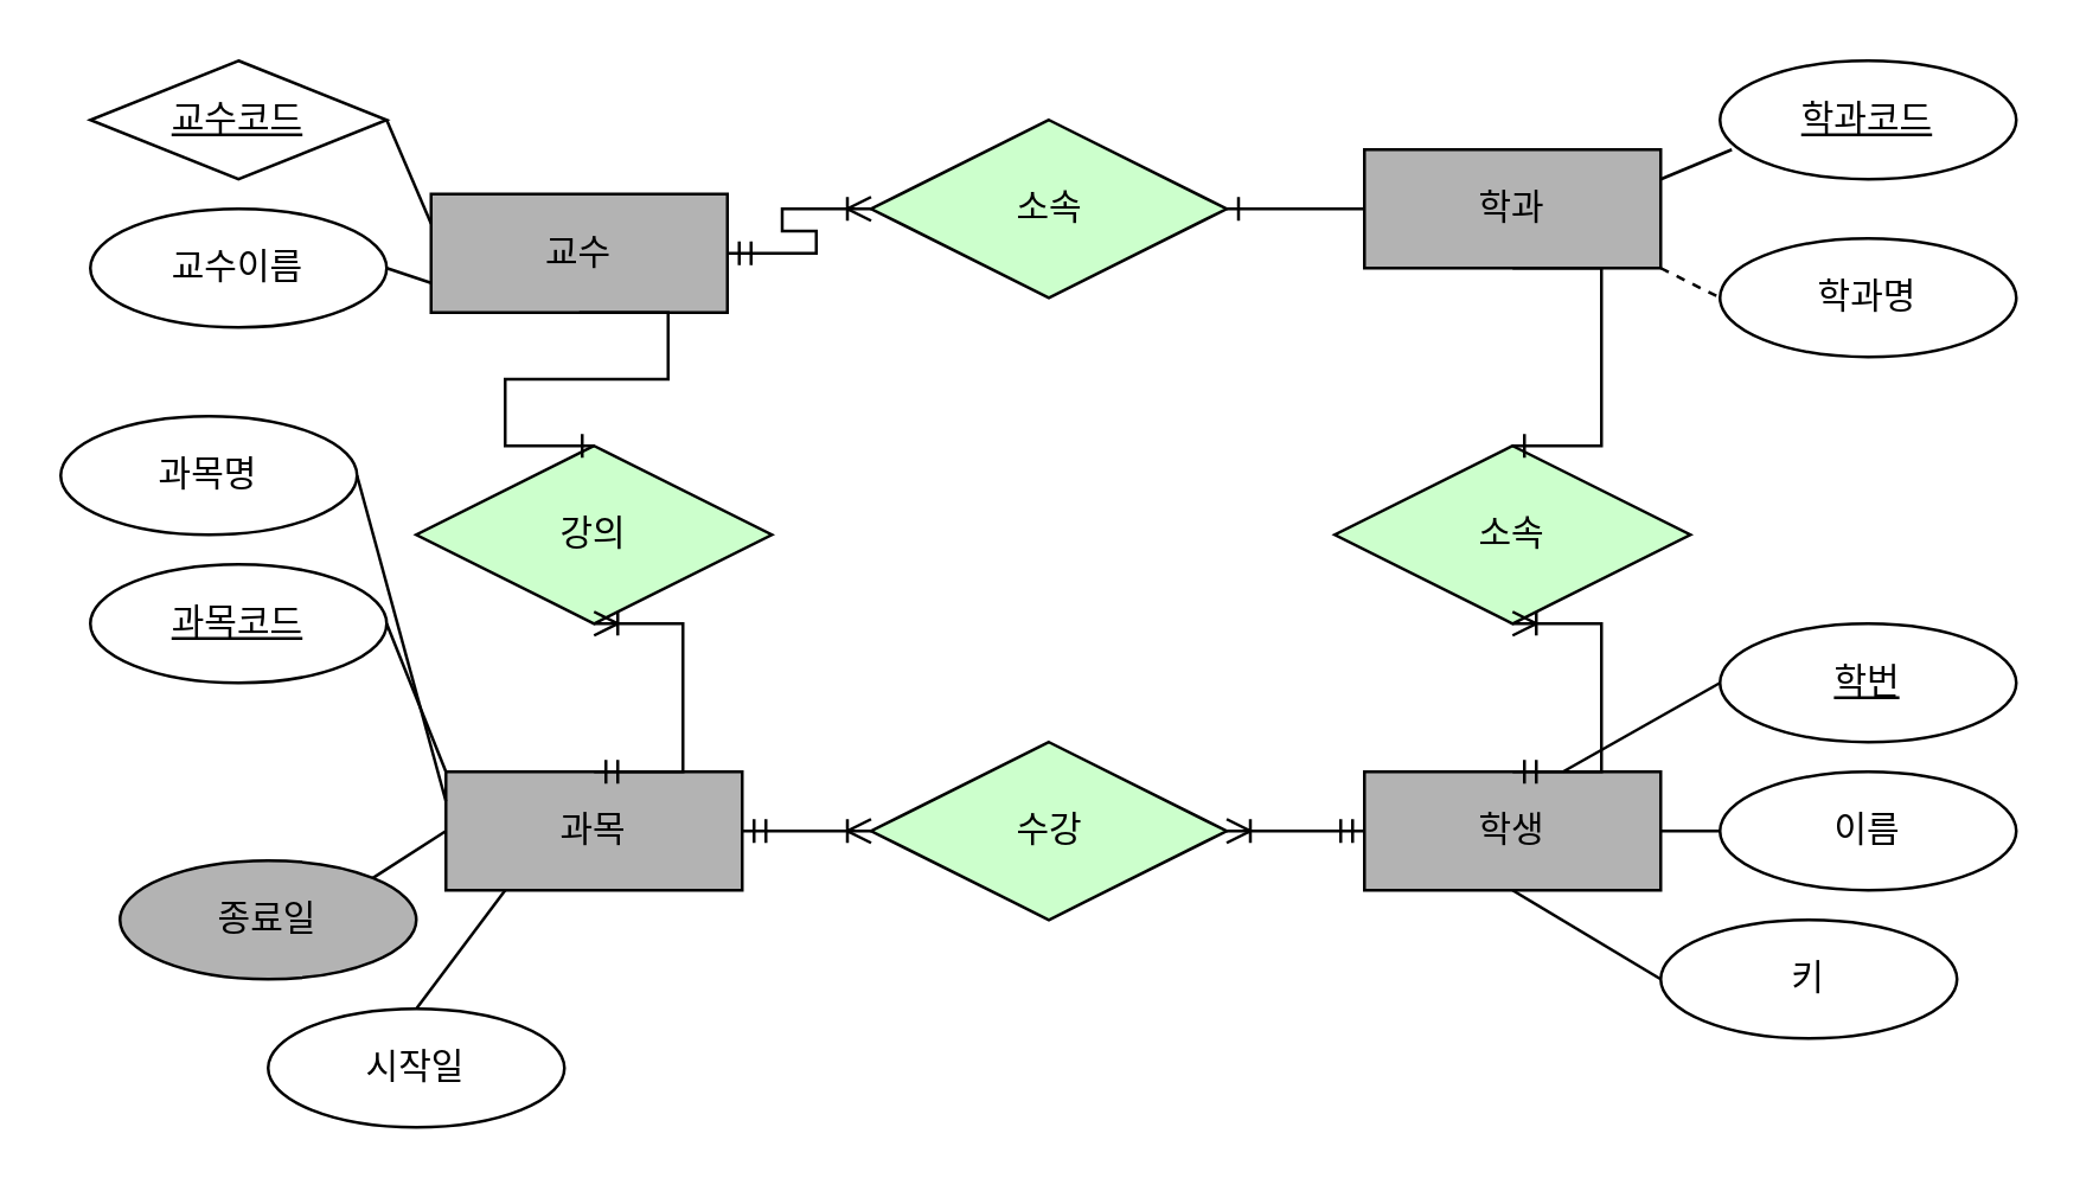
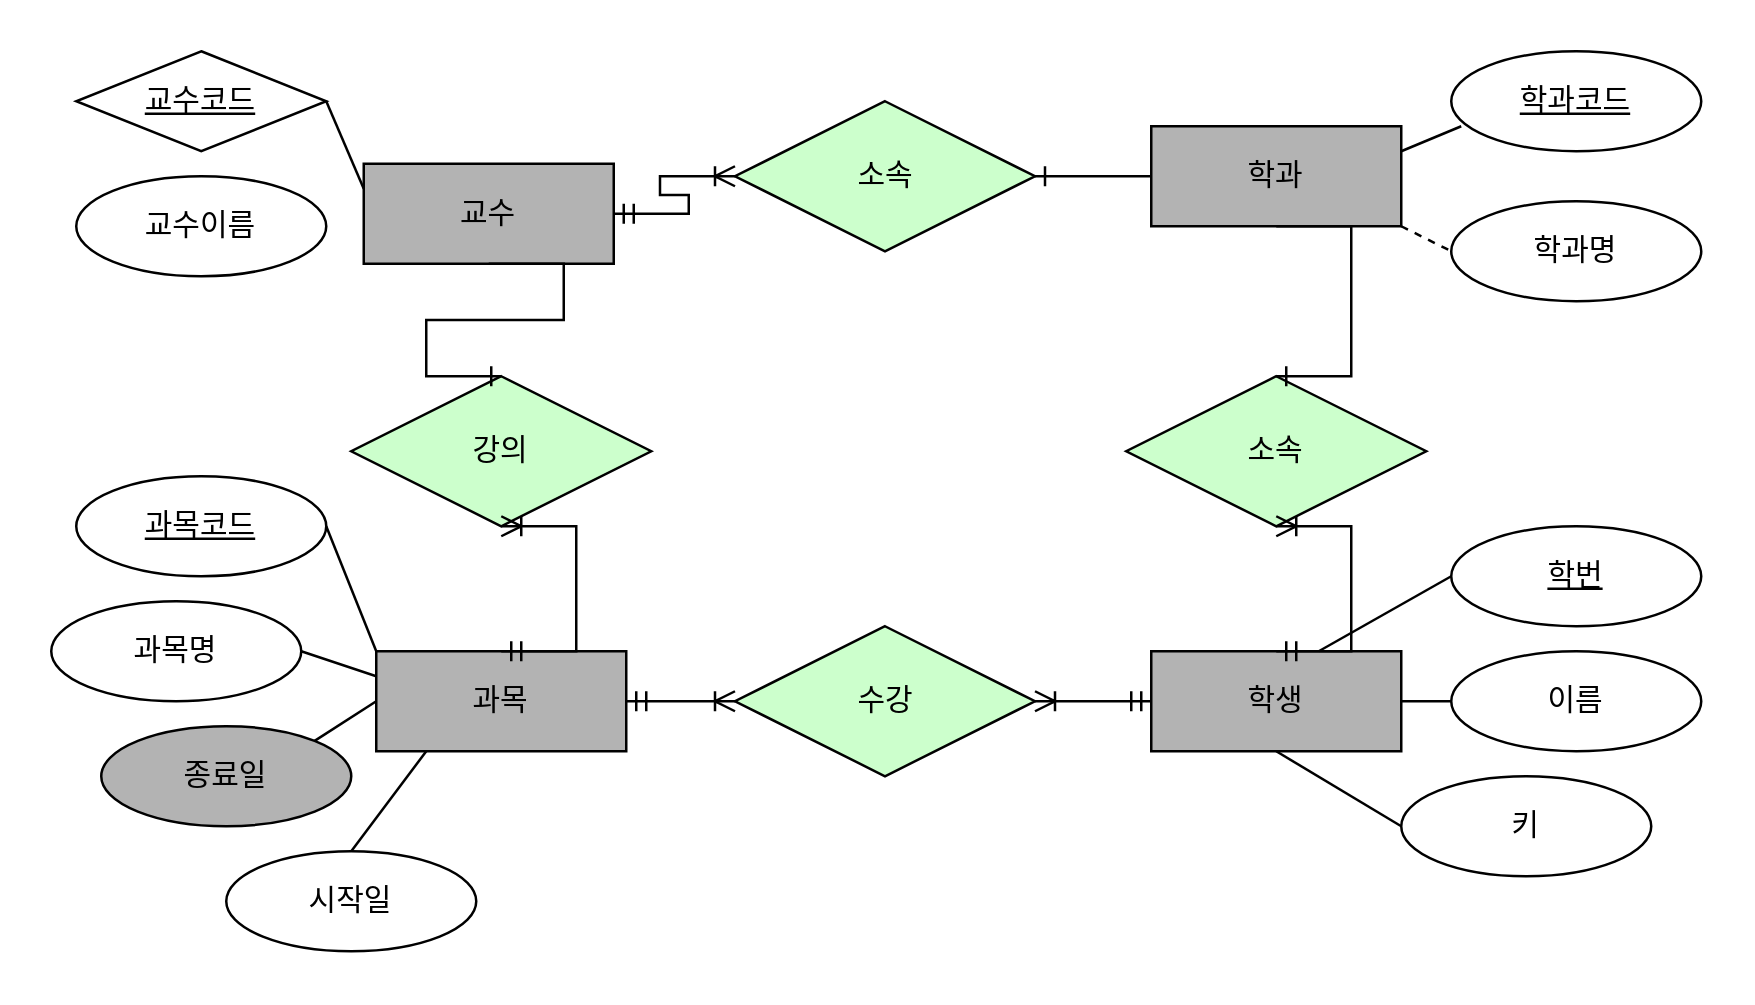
  <mxCell id="0" />
  <mxCell id="1" parent="0" />
  <mxCell id="2" value="학생" style="whiteSpace=wrap;html=1;align=center;fillColor=#B3B3B3;" vertex="1" parent="1"><mxGeometry x="460" y="260" width="100" height="40" as="geometry" /></mxCell>
  <mxCell id="3" value="과목" style="whiteSpace=wrap;html=1;align=center;fillColor=#B3B3B3;" vertex="1" parent="1"><mxGeometry x="150" y="260" width="100" height="40" as="geometry" /></mxCell>
  <mxCell id="4" value="학과" style="whiteSpace=wrap;html=1;align=center;fillColor=#B3B3B3;" vertex="1" parent="1"><mxGeometry x="460" y="50" width="100" height="40" as="geometry" /></mxCell>
  <mxCell id="5" value="교수" style="whiteSpace=wrap;html=1;align=center;fillColor=#B3B3B3;" vertex="1" parent="1"><mxGeometry x="145" y="65" width="100" height="40" as="geometry" /></mxCell>
  <mxCell id="6" value="강의" style="shape=rhombus;perimeter=rhombusPerimeter;whiteSpace=wrap;html=1;align=center;fillColor=#CCFFCC;" vertex="1" parent="1"><mxGeometry x="140" y="150" width="120" height="60" as="geometry" /></mxCell>
  <mxCell id="7" value="소속" style="shape=rhombus;perimeter=rhombusPerimeter;whiteSpace=wrap;html=1;align=center;fillColor=#CCFFCC;" vertex="1" parent="1"><mxGeometry x="450" y="150" width="120" height="60" as="geometry" /></mxCell>
  <mxCell id="8" value="수강" style="shape=rhombus;perimeter=rhombusPerimeter;whiteSpace=wrap;html=1;align=center;fillColor=#CCFFCC;" vertex="1" parent="1"><mxGeometry x="293.5" y="250" width="120" height="60" as="geometry" /></mxCell>
  <mxCell id="9" value="소속" style="shape=rhombus;perimeter=rhombusPerimeter;whiteSpace=wrap;html=1;align=center;fillColor=#CCFFCC;" vertex="1" parent="1"><mxGeometry x="293.5" y="40" width="120" height="60" as="geometry" /></mxCell>
  <mxCell id="10" value="학번" style="ellipse;whiteSpace=wrap;html=1;align=center;fontStyle=4;" vertex="1" parent="1"><mxGeometry x="580" y="210" width="100" height="40" as="geometry" /></mxCell>
  <mxCell id="11" value="과목코드" style="ellipse;whiteSpace=wrap;html=1;align=center;fontStyle=4;" vertex="1" parent="1"><mxGeometry x="30" y="190" width="100" height="40" as="geometry" /></mxCell>
  <mxCell id="12" value="학과코드" style="ellipse;whiteSpace=wrap;html=1;align=center;fontStyle=4;" vertex="1" parent="1"><mxGeometry x="580" y="20" width="100" height="40" as="geometry" /></mxCell>
  <mxCell id="13" value="교수코드" style="rhombus;whiteSpace=wrap;html=1;align=center;fontStyle=4;" vertex="1" parent="1"><mxGeometry x="30" y="20" width="100" height="40" as="geometry" /></mxCell>
  <mxCell id="14" value="교수이름" style="ellipse;whiteSpace=wrap;html=1;align=center;" vertex="1" parent="1"><mxGeometry x="30" y="70" width="100" height="40" as="geometry" /></mxCell>
  <mxCell id="15" value="이름" style="ellipse;whiteSpace=wrap;html=1;align=center;" vertex="1" parent="1"><mxGeometry x="580" y="260" width="100" height="40" as="geometry" /></mxCell>
  <mxCell id="16" value="키" style="ellipse;whiteSpace=wrap;html=1;align=center;" vertex="1" parent="1"><mxGeometry x="560" y="310" width="100" height="40" as="geometry" /></mxCell>
  <mxCell id="17" value="시작일" style="ellipse;whiteSpace=wrap;html=1;align=center;" vertex="1" parent="1"><mxGeometry x="90" y="340" width="100" height="40" as="geometry" /></mxCell>
  <mxCell id="18" value="종료일" style="ellipse;whiteSpace=wrap;html=1;align=center;fillColor=#b3b3b3;" vertex="1" parent="1"><mxGeometry x="40" y="290" width="100" height="40" as="geometry" /></mxCell>
- <mxCell id="19" value="과목명" style="ellipse;whiteSpace=wrap;html=1;align=center;" vertex="1" parent="1"><mxGeometry x="20" y="140" width="100" height="40" as="geometry" /></mxCell>
+ <mxCell id="19" value="과목명" style="ellipse;whiteSpace=wrap;html=1;align=center;" vertex="1" parent="1"><mxGeometry x="20" y="240" width="100" height="40" as="geometry" /></mxCell>
  <mxCell id="20" value="학과명" style="ellipse;whiteSpace=wrap;html=1;align=center;" vertex="1" parent="1"><mxGeometry x="580" y="80" width="100" height="40" as="geometry" /></mxCell>
  <mxCell id="21" value="" style="edgeStyle=entityRelationEdgeStyle;fontSize=12;html=1;endArrow=ERoneToMany;startArrow=ERmandOne;rounded=0;entryX=0;entryY=0.5;entryDx=0;entryDy=0;" edge="1" parent="1" target="8"><mxGeometry width="100" height="100" relative="1" as="geometry"><mxPoint x="250" y="280" as="sourcePoint" /><mxPoint x="350" y="180" as="targetPoint" /></mxGeometry></mxCell>
  <mxCell id="22" value="" style="edgeStyle=entityRelationEdgeStyle;fontSize=12;html=1;endArrow=ERoneToMany;startArrow=ERmandOne;rounded=0;entryX=1;entryY=0.5;entryDx=0;entryDy=0;exitX=0;exitY=0.5;exitDx=0;exitDy=0;" edge="1" parent="1" source="2" target="8"><mxGeometry width="100" height="100" relative="1" as="geometry"><mxPoint x="400" y="220" as="sourcePoint" /><mxPoint x="450" y="299" as="targetPoint" /></mxGeometry></mxCell>
  <mxCell id="23" value="" style="endArrow=none;html=1;rounded=0;exitX=0.5;exitY=1;exitDx=0;exitDy=0;entryX=0;entryY=0.5;entryDx=0;entryDy=0;" edge="1" parent="1" source="2" target="16"><mxGeometry relative="1" as="geometry"><mxPoint x="410" y="359.5" as="sourcePoint" /><mxPoint x="570" y="359.5" as="targetPoint" /></mxGeometry></mxCell>
  <mxCell id="24" value="" style="endArrow=none;html=1;rounded=0;exitX=1;exitY=0.5;exitDx=0;exitDy=0;entryX=0;entryY=0.5;entryDx=0;entryDy=0;" edge="1" parent="1" source="2" target="15"><mxGeometry relative="1" as="geometry"><mxPoint x="520" y="310" as="sourcePoint" /><mxPoint x="570" y="340" as="targetPoint" /></mxGeometry></mxCell>
  <mxCell id="25" value="" style="endArrow=none;html=1;rounded=0;exitX=0.67;exitY=0;exitDx=0;exitDy=0;entryX=0;entryY=0.5;entryDx=0;entryDy=0;exitPerimeter=0;" edge="1" parent="1" source="2" target="10"><mxGeometry relative="1" as="geometry"><mxPoint x="540" y="230" as="sourcePoint" /><mxPoint x="590" y="260" as="targetPoint" /></mxGeometry></mxCell>
  <mxCell id="26" value="" style="endArrow=none;html=1;rounded=0;exitX=1;exitY=1;exitDx=0;exitDy=0;entryX=0;entryY=0.5;entryDx=0;entryDy=0;dashed=1;" edge="1" parent="1" source="4" target="20"><mxGeometry relative="1" as="geometry"><mxPoint x="550" y="109" as="sourcePoint" /><mxPoint x="570" y="109" as="targetPoint" /></mxGeometry></mxCell>
  <mxCell id="27" value="" style="endArrow=none;html=1;rounded=0;exitX=1;exitY=0.25;exitDx=0;exitDy=0;entryX=0.04;entryY=0.75;entryDx=0;entryDy=0;entryPerimeter=0;" edge="1" parent="1" source="4" target="12"><mxGeometry relative="1" as="geometry"><mxPoint x="570" y="100" as="sourcePoint" /><mxPoint x="590" y="110" as="targetPoint" /></mxGeometry></mxCell>
  <mxCell id="28" value="" style="endArrow=none;html=1;rounded=0;exitX=1;exitY=0.5;exitDx=0;exitDy=0;entryX=0;entryY=0.25;entryDx=0;entryDy=0;" edge="1" parent="1" source="13" target="5"><mxGeometry relative="1" as="geometry"><mxPoint x="120" y="40" as="sourcePoint" /><mxPoint x="173" y="10" as="targetPoint" /></mxGeometry></mxCell>
- <mxCell id="29" value="" style="endArrow=none;html=1;rounded=0;exitX=1;exitY=0.5;exitDx=0;exitDy=0;entryX=0;entryY=0.75;entryDx=0;entryDy=0;" edge="1" parent="1" source="14" target="5"><mxGeometry relative="1" as="geometry"><mxPoint x="140" y="50" as="sourcePoint" /><mxPoint x="160" y="70" as="targetPoint" /></mxGeometry></mxCell>
  <mxCell id="30" value="" style="endArrow=none;html=1;rounded=0;exitX=1;exitY=0.5;exitDx=0;exitDy=0;entryX=0;entryY=0;entryDx=0;entryDy=0;" edge="1" parent="1" source="11" target="3"><mxGeometry relative="1" as="geometry"><mxPoint x="130" y="210" as="sourcePoint" /><mxPoint x="150" y="230" as="targetPoint" /></mxGeometry></mxCell>
  <mxCell id="31" value="" style="endArrow=none;html=1;rounded=0;exitX=1;exitY=0.5;exitDx=0;exitDy=0;entryX=0;entryY=0.25;entryDx=0;entryDy=0;" edge="1" parent="1" source="19" target="3"><mxGeometry relative="1" as="geometry"><mxPoint x="140" y="220" as="sourcePoint" /><mxPoint x="160" y="270" as="targetPoint" /></mxGeometry></mxCell>
  <mxCell id="32" value="" style="endArrow=none;html=1;rounded=0;exitX=1;exitY=0;exitDx=0;exitDy=0;entryX=0;entryY=0.5;entryDx=0;entryDy=0;" edge="1" parent="1" source="18" target="3"><mxGeometry relative="1" as="geometry"><mxPoint x="130" y="270" as="sourcePoint" /><mxPoint x="160" y="280" as="targetPoint" /></mxGeometry></mxCell>
  <mxCell id="33" value="" style="endArrow=none;html=1;rounded=0;exitX=1;exitY=0.5;exitDx=0;exitDy=0;entryX=0.5;entryY=0;entryDx=0;entryDy=0;" edge="1" parent="1" target="17"><mxGeometry relative="1" as="geometry"><mxPoint x="170" y="300" as="sourcePoint" /><mxPoint x="190" y="350" as="targetPoint" /></mxGeometry></mxCell>
  <mxCell id="34" value="" style="edgeStyle=entityRelationEdgeStyle;fontSize=12;html=1;endArrow=ERone;endFill=1;rounded=0;exitX=0.5;exitY=1;exitDx=0;exitDy=0;entryX=0.5;entryY=0;entryDx=0;entryDy=0;" edge="1" parent="1" source="5" target="6"><mxGeometry width="100" height="100" relative="1" as="geometry"><mxPoint x="230" y="230" as="sourcePoint" /><mxPoint x="330" y="130" as="targetPoint" /></mxGeometry></mxCell>
  <mxCell id="35" value="" style="edgeStyle=entityRelationEdgeStyle;fontSize=12;html=1;endArrow=ERoneToMany;startArrow=ERmandOne;rounded=0;exitX=0.5;exitY=0;exitDx=0;exitDy=0;entryX=0.5;entryY=1;entryDx=0;entryDy=0;entryPerimeter=0;" edge="1" parent="1" source="3" target="6"><mxGeometry width="100" height="100" relative="1" as="geometry"><mxPoint x="240" y="250" as="sourcePoint" /><mxPoint x="190" y="220" as="targetPoint" /></mxGeometry></mxCell>
  <mxCell id="36" value="" style="edgeStyle=entityRelationEdgeStyle;fontSize=12;html=1;endArrow=ERoneToMany;startArrow=ERmandOne;rounded=0;exitX=0.5;exitY=0;exitDx=0;exitDy=0;entryX=0.5;entryY=1;entryDx=0;entryDy=0;" edge="1" parent="1" source="2" target="7"><mxGeometry width="100" height="100" relative="1" as="geometry"><mxPoint x="400" y="240" as="sourcePoint" /><mxPoint x="400" y="190" as="targetPoint" /></mxGeometry></mxCell>
  <mxCell id="37" value="" style="edgeStyle=entityRelationEdgeStyle;fontSize=12;html=1;endArrow=ERoneToMany;startArrow=ERmandOne;rounded=0;exitX=1;exitY=0.5;exitDx=0;exitDy=0;entryX=0;entryY=0.5;entryDx=0;entryDy=0;" edge="1" parent="1" source="5" target="9"><mxGeometry width="100" height="100" relative="1" as="geometry"><mxPoint x="300" y="160" as="sourcePoint" /><mxPoint x="300" y="110" as="targetPoint" /></mxGeometry></mxCell>
  <mxCell id="38" value="" style="edgeStyle=entityRelationEdgeStyle;fontSize=12;html=1;endArrow=ERone;endFill=1;rounded=0;exitX=0;exitY=0.5;exitDx=0;exitDy=0;entryX=1;entryY=0.5;entryDx=0;entryDy=0;" edge="1" parent="1" source="4" target="9"><mxGeometry width="100" height="100" relative="1" as="geometry"><mxPoint x="340" y="190" as="sourcePoint" /><mxPoint x="440" y="90" as="targetPoint" /></mxGeometry></mxCell>
  <mxCell id="39" value="" style="edgeStyle=entityRelationEdgeStyle;fontSize=12;html=1;endArrow=ERone;endFill=1;rounded=0;exitX=0.5;exitY=1;exitDx=0;exitDy=0;entryX=0.5;entryY=0;entryDx=0;entryDy=0;" edge="1" parent="1" source="4" target="7"><mxGeometry width="100" height="100" relative="1" as="geometry"><mxPoint x="476" y="120" as="sourcePoint" /><mxPoint x="430" y="120" as="targetPoint" /><Array as="points"><mxPoint x="506" y="90" /></Array></mxGeometry></mxCell>
